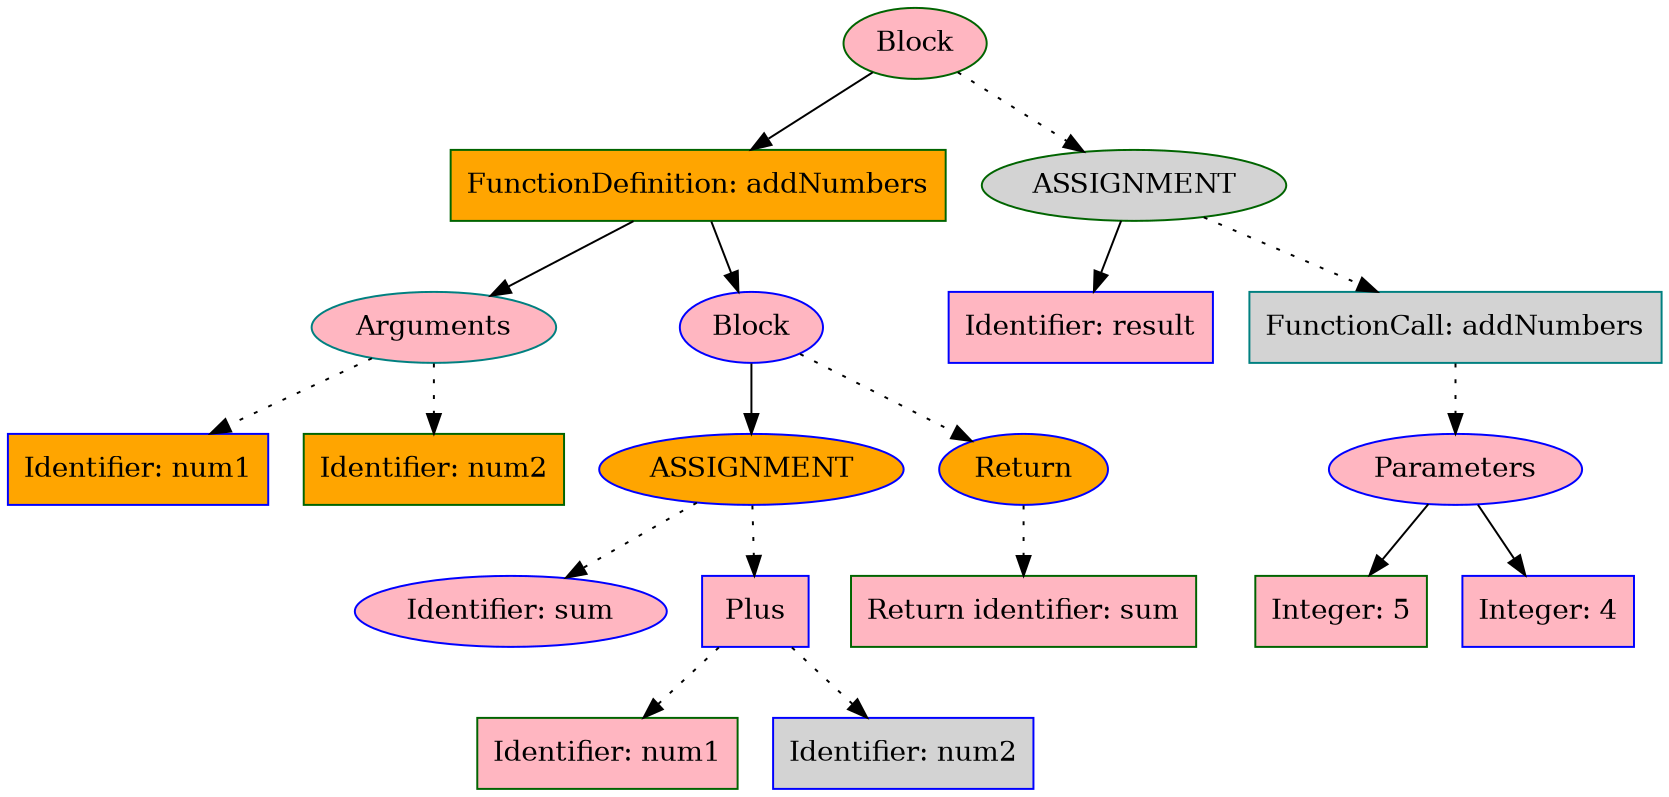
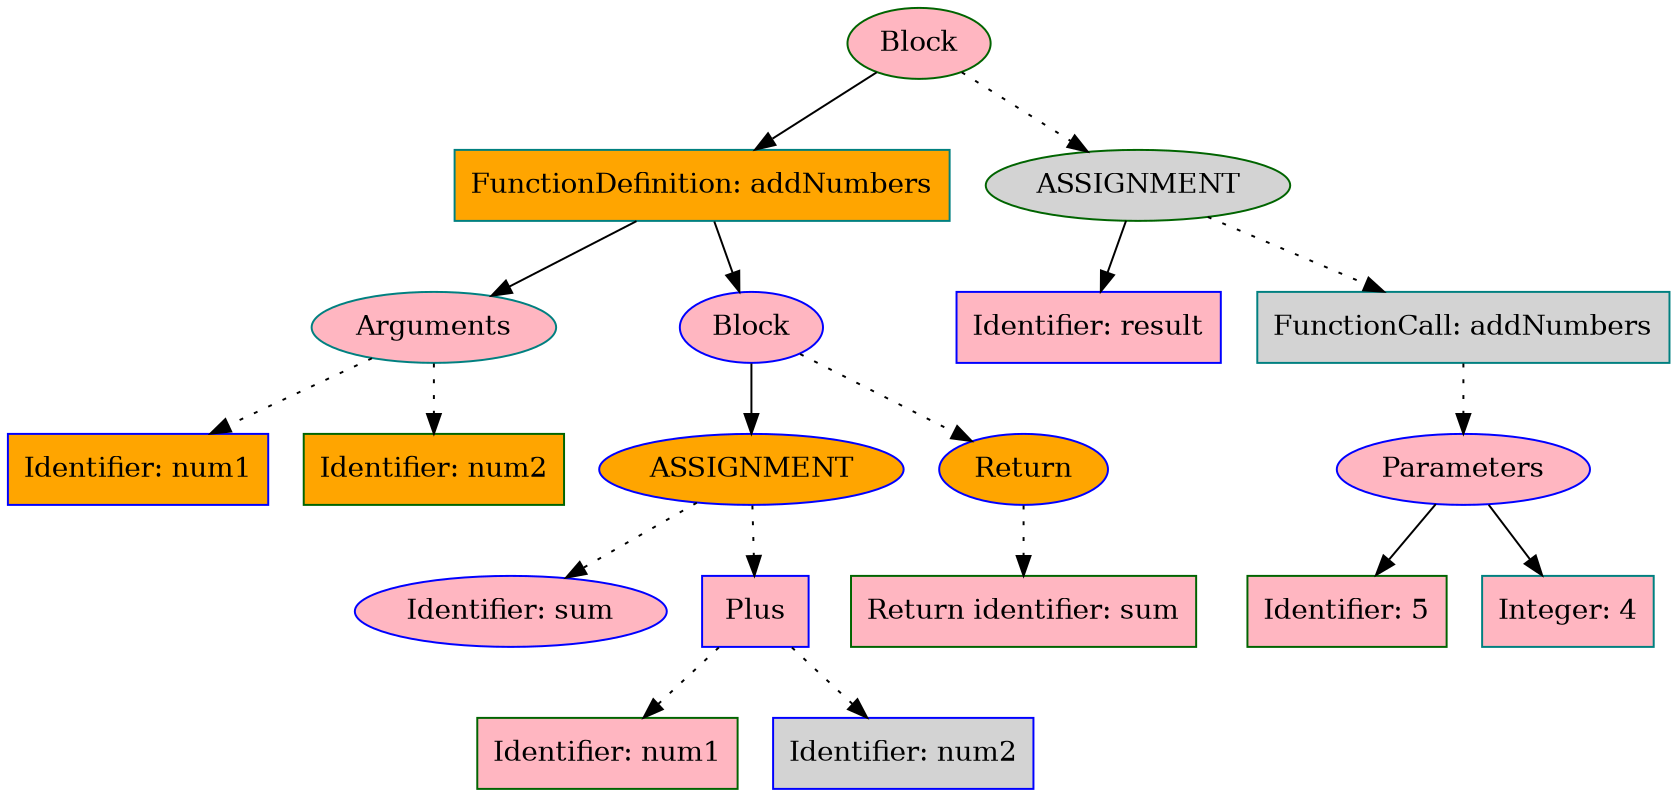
  digraph {
    node [color=blue fillcolor=lightpink style=filled shape=box]
    edge [style=dotted]
    n1 [color=darkgreen label=Block shape=""]
-   n2 [color=darkgreen fillcolor=orange label="FunctionDefinition: addNumbers"]
+   n2 [color=teal fillcolor=orange label="FunctionDefinition: addNumbers"]
    n3 [color=darkgreen fillcolor=lightgrey label=ASSIGNMENT shape=""]
    n4 [color=teal label=Arguments shape=""]
    n5 [label=Block shape=""]
    n6 [label="Identifier: result"]
    n7 [color=teal fillcolor=lightgrey label="FunctionCall: addNumbers"]
    n8 [fillcolor=orange label="Identifier: num1"]
    n9 [color=darkgreen fillcolor=orange label="Identifier: num2"]
    n10 [fillcolor=orange label=ASSIGNMENT shape=""]
    n11 [fillcolor=orange label=Return shape=""]
    n12 [label="Identifier: sum" shape=ellipse]
    n13 [label=Plus]
    n14 [color=darkgreen label="Return identifier: sum"]
    n15 [color=darkgreen label="Identifier: num1"]
    n16 [fillcolor=lightgrey label="Identifier: num2"]
    n17 [label=Parameters shape=""]
-   n18 [color=darkgreen label="Integer: 5"]
-   n19 [label="Integer: 4"]
+   n18 [color=darkgreen label="Identifier: 5"]
+   n19 [color=teal label="Integer: 4"]
    n1 -> n2 [style=solid]
    n1 -> n3
    n2 -> n4 [style=solid]
    n2 -> n5 [style=solid]
    n3 -> n6 [style=solid]
    n3 -> n7
    n4 -> n8
    n4 -> n9
    n5 -> n10 [style=solid]
    n5 -> n11
    n7 -> n17
    n10 -> n12
    n10 -> n13
    n11 -> n14
    n13 -> n15
    n13 -> n16
    n17 -> n18 [style=solid]
    n17 -> n19 [style=solid]
  }
